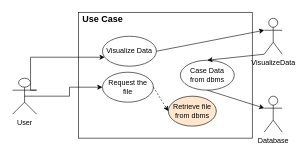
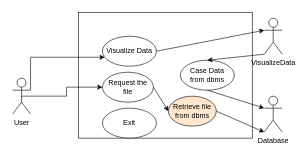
  <mxCell id="0" />
  <mxCell id="1" parent="0" />
  <mxCell id="2" value="" style="rounded=0;whiteSpace=wrap;html=1;" vertex="1" parent="1"><mxGeometry x="130" y="20" width="290" height="210" as="geometry" /></mxCell>
  <mxCell id="3" style="edgeStyle=orthogonalEdgeStyle;rounded=0;orthogonalLoop=1;jettySize=auto;html=1;exitX=1;exitY=0.333;exitDx=0;exitDy=0;exitPerimeter=0;" edge="1" parent="1" source="5" target="10"><mxGeometry relative="1" as="geometry"><Array as="points"><mxPoint x="50" y="95" /></Array></mxGeometry></mxCell>
  <mxCell id="4" value="" style="edgeStyle=orthogonalEdgeStyle;rounded=0;orthogonalLoop=1;jettySize=auto;html=1;entryX=0;entryY=0.5;entryDx=0;entryDy=0;exitX=0.5;exitY=0.5;exitDx=0;exitDy=0;exitPerimeter=0;" edge="1" parent="1" source="5" target="15"><mxGeometry relative="1" as="geometry" /></mxCell>
- <mxCell id="5" value="User" style="shape=umlActor;verticalLabelPosition=bottom;verticalAlign=top;html=1;outlineConnect=0;" vertex="1" parent="1"><mxGeometry x="20" y="130" width="40" height="60" as="geometry" /></mxCell>
- <mxCell id="6" value="&lt;b&gt;&lt;font style=&quot;font-size: 15px&quot;&gt;Use Case&lt;/font&gt;&lt;/b&gt;" style="text;html=1;align=center;verticalAlign=middle;resizable=0;points=[];autosize=1;" vertex="1" parent="1"><mxGeometry x="130" y="20" width="80" height="20" as="geometry" /></mxCell>
+ <mxCell id="5" value="User" style="shape=umlActor;verticalLabelPosition=bottom;verticalAlign=top;html=1;outlineConnect=0;" vertex="1" parent="1"><mxGeometry x="20" y="130" width="30" height="60" as="geometry" /></mxCell>
  <mxCell id="7" value="VisualizeData" style="shape=umlActor;verticalLabelPosition=bottom;verticalAlign=top;html=1;outlineConnect=0;" vertex="1" parent="1"><mxGeometry x="440" y="30" width="30" height="60" as="geometry" /></mxCell>
  <mxCell id="8" value="Database" style="shape=umlActor;verticalLabelPosition=bottom;verticalAlign=top;html=1;outlineConnect=0;" vertex="1" parent="1"><mxGeometry x="440" y="160" width="30" height="60" as="geometry" /></mxCell>
+ <mxCell id="9" value="Exit" style="ellipse;whiteSpace=wrap;html=1;" vertex="1" parent="1"><mxGeometry x="170" y="180" width="90" height="50" as="geometry" /></mxCell>
  <mxCell id="10" value="Visualize Data" style="ellipse;whiteSpace=wrap;html=1;" vertex="1" parent="1"><mxGeometry x="170" y="60" width="90" height="50" as="geometry" /></mxCell>
  <mxCell id="11" value="" style="endArrow=classic;html=1;entryX=0;entryY=0.333;entryDx=0;entryDy=0;entryPerimeter=0;exitX=1;exitY=0.5;exitDx=0;exitDy=0;" edge="1" parent="1" source="10" target="7"><mxGeometry width="50" height="50" relative="1" as="geometry"><mxPoint x="220" y="120" as="sourcePoint" /><mxPoint x="270" y="70" as="targetPoint" /></mxGeometry></mxCell>
  <mxCell id="12" value="Case Data&lt;br&gt;from dbms" style="ellipse;whiteSpace=wrap;html=1;" vertex="1" parent="1"><mxGeometry x="300" y="100" width="90" height="50" as="geometry" /></mxCell>
  <mxCell id="13" value="" style="endArrow=classic;html=1;entryX=0.5;entryY=0;entryDx=0;entryDy=0;exitX=0;exitY=1;exitDx=0;exitDy=0;exitPerimeter=0;" edge="1" parent="1" source="7" target="12"><mxGeometry width="50" height="50" relative="1" as="geometry"><mxPoint x="220" y="120" as="sourcePoint" /><mxPoint x="270" y="70" as="targetPoint" /></mxGeometry></mxCell>
  <mxCell id="14" value="" style="endArrow=classic;html=1;entryX=0;entryY=0.333;entryDx=0;entryDy=0;entryPerimeter=0;exitX=0.5;exitY=1;exitDx=0;exitDy=0;" edge="1" parent="1" source="12" target="8"><mxGeometry width="50" height="50" relative="1" as="geometry"><mxPoint x="220" y="120" as="sourcePoint" /><mxPoint x="270" y="70" as="targetPoint" /></mxGeometry></mxCell>
  <mxCell id="15" value="Request the file" style="ellipse;whiteSpace=wrap;html=1;" vertex="1" parent="1"><mxGeometry x="170" y="120" width="85" height="50" as="geometry" /></mxCell>
  <mxCell id="16" value="Retrieve file from dbms" style="ellipse;whiteSpace=wrap;html=1;fillColor=#ffe6cc;" vertex="1" parent="1"><mxGeometry x="280" y="160" width="80" height="50" as="geometry" /></mxCell>
- <mxCell id="17" value="" style="endArrow=classic;html=1;entryX=0;entryY=0.5;entryDx=0;entryDy=0;exitX=1;exitY=0.5;exitDx=0;exitDy=0;dashed=1;" edge="1" parent="1" source="15" target="16"><mxGeometry width="50" height="50" relative="1" as="geometry"><mxPoint x="220" y="100" as="sourcePoint" /><mxPoint x="270" y="50" as="targetPoint" /></mxGeometry></mxCell>
+ <mxCell id="17" value="" style="endArrow=classic;html=1;entryX=0;entryY=0.5;entryDx=0;entryDy=0;exitX=1;exitY=0.5;exitDx=0;exitDy=0;" edge="1" parent="1" source="15" target="16"><mxGeometry width="50" height="50" relative="1" as="geometry"><mxPoint x="220" y="100" as="sourcePoint" /><mxPoint x="270" y="50" as="targetPoint" /></mxGeometry></mxCell>
+ <mxCell id="18" value="" style="endArrow=classic;html=1;entryX=0;entryY=1;entryDx=0;entryDy=0;entryPerimeter=0;exitX=1;exitY=0.5;exitDx=0;exitDy=0;" edge="1" parent="1" source="16" target="8"><mxGeometry width="50" height="50" relative="1" as="geometry"><mxPoint x="220" y="100" as="sourcePoint" /><mxPoint x="270" y="50" as="targetPoint" /></mxGeometry></mxCell>
